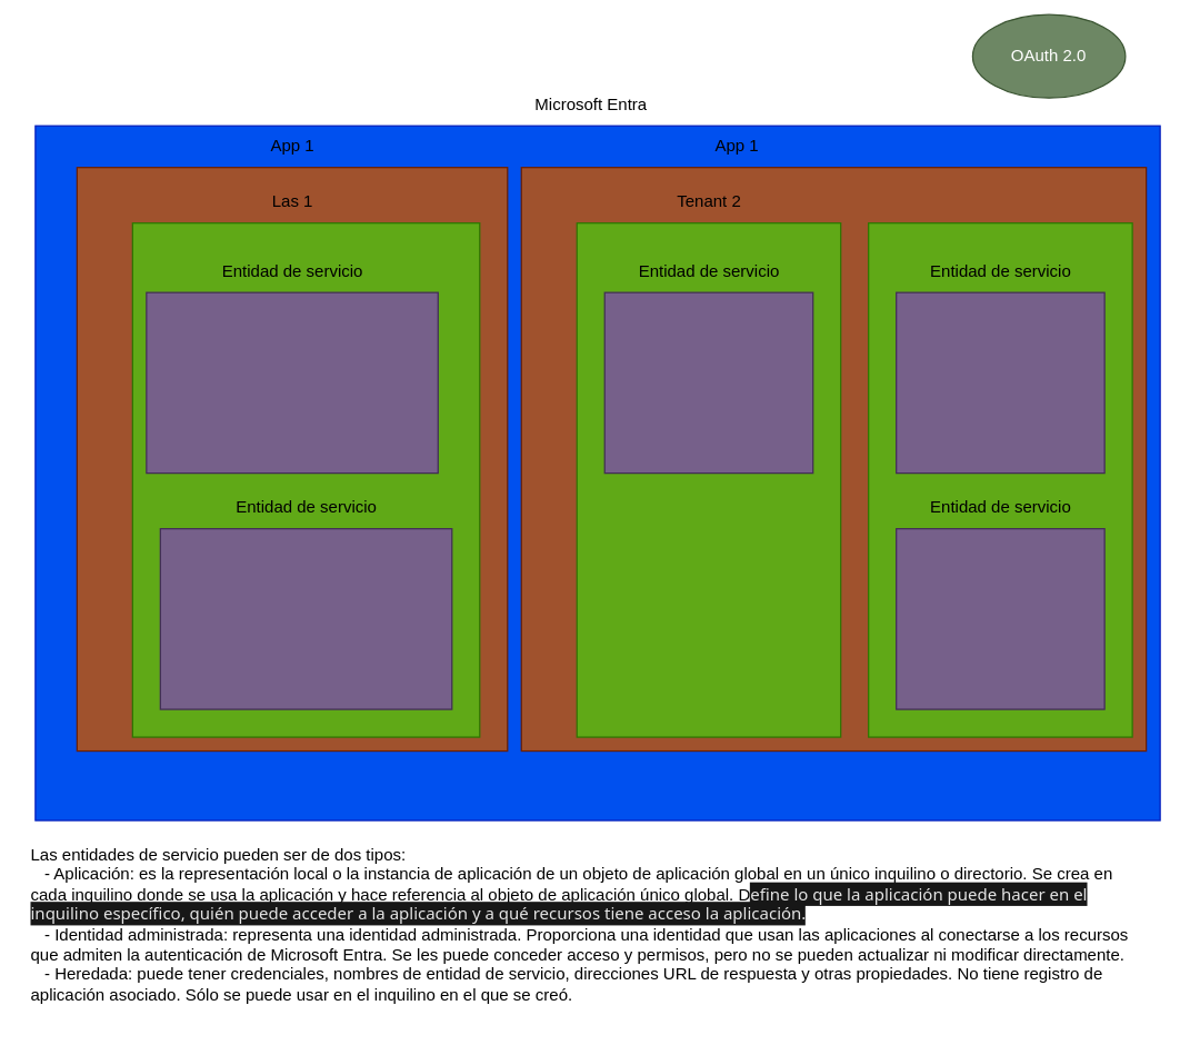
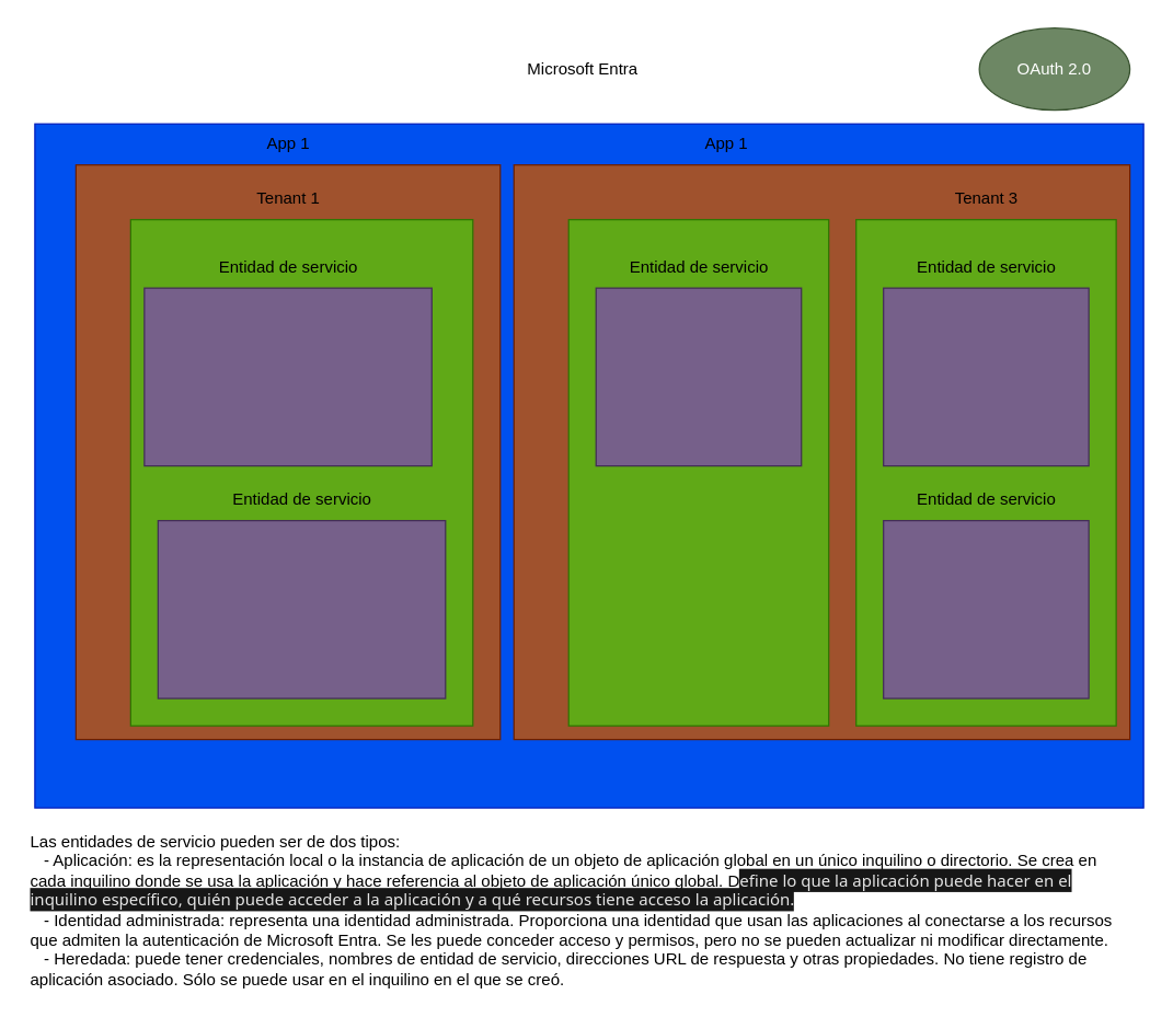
  <mxCell id="0" />
  <mxCell id="1" parent="0" />
  <mxCell id="2" value="" style="rounded=0;whiteSpace=wrap;html=1;fillColor=#0050ef;fontColor=#ffffff;strokeColor=#001DBC;" vertex="1" parent="1"><mxGeometry x="25" y="90" width="810" height="500" as="geometry" /></mxCell>
- <mxCell id="3" value="Microsoft Entra" style="text;html=1;align=center;verticalAlign=middle;resizable=0;points=[];autosize=1;strokeColor=none;fillColor=none;" vertex="1" parent="1"><mxGeometry x="375" y="60" width="100" height="30" as="geometry" /></mxCell>
+ <mxCell id="3" value="Microsoft Entra" style="text;html=1;align=center;verticalAlign=middle;resizable=0;points=[];autosize=1;strokeColor=none;fillColor=none;" vertex="1" parent="1"><mxGeometry x="375" y="35" width="100" height="30" as="geometry" /></mxCell>
  <mxCell id="4" value="Las entidades de servicio pueden ser de dos tipos:&amp;nbsp;&lt;br&gt;&lt;span style=&quot;background-color: initial;&quot;&gt;&amp;nbsp; &amp;nbsp;- Aplicación: es la representación local o la instancia de aplicación de un objeto de aplicación global en un único inquilino o directorio. Se crea en&amp;nbsp;&lt;/span&gt;&lt;br&gt;&lt;span style=&quot;background-color: initial;&quot;&gt;&lt;span style=&quot;&quot;&gt;cada inquilino donde se usa la aplicación y hace referencia al objeto de aplicación único globa&lt;/span&gt;&lt;font style=&quot;font-size: 12px;&quot;&gt;l. D&lt;/font&gt;&lt;/span&gt;&lt;span style=&quot;color: rgb(230, 230, 230); font-family: &amp;quot;Segoe UI&amp;quot;, SegoeUI, &amp;quot;Helvetica Neue&amp;quot;, Helvetica, Arial, sans-serif; background-color: rgb(23, 23, 23);&quot;&gt;&lt;font style=&quot;font-size: 12px;&quot;&gt;efine lo que la aplicación&amp;nbsp;puede hacer en&amp;nbsp;el &lt;br&gt;inquilino específico, quién puede acceder a la aplicación y a qué recursos tiene acceso la aplicación.&lt;/font&gt;&lt;/span&gt;&lt;br&gt;&lt;span style=&quot;background-color: initial;&quot;&gt;&amp;nbsp; &amp;nbsp;- Identidad administrada: representa una identidad administrada. Proporciona una identidad que usan las aplicaciones al conectarse a los recursos &lt;br&gt;que admiten la autenticación de Microsoft Entra. Se les puede conceder acceso y permisos, pero no se pueden actualizar ni modificar directamente.&lt;/span&gt;&lt;br&gt;&lt;span style=&quot;background-color: initial;&quot;&gt;&amp;nbsp; &amp;nbsp;- Heredada: puede tener credenciales, nombres de entidad de servicio, direcciones URL de respuesta y otras propiedades. No tiene registro de&amp;nbsp;&lt;br&gt;aplicación asociado. Sólo se puede usar en el inquilino en el que se creó.&lt;br&gt;&lt;/span&gt;" style="text;html=1;align=left;verticalAlign=middle;resizable=0;points=[];autosize=1;strokeColor=none;fillColor=none;" vertex="1" parent="1"><mxGeometry x="20" y="600" width="810" height="130" as="geometry" /></mxCell>
  <mxCell id="5" value="" style="rounded=0;whiteSpace=wrap;html=1;fontSize=12;fillColor=#a0522d;fontColor=#ffffff;strokeColor=#6D1F00;" vertex="1" parent="1"><mxGeometry x="55" y="120" width="310" height="420" as="geometry" /></mxCell>
  <mxCell id="6" value="" style="rounded=0;whiteSpace=wrap;html=1;fillColor=#60a917;fontColor=#ffffff;strokeColor=#2D7600;" vertex="1" parent="1"><mxGeometry x="95" y="160" width="250" height="370" as="geometry" /></mxCell>
- <mxCell id="7" value="Las 1" style="text;html=1;align=center;verticalAlign=middle;resizable=0;points=[];autosize=1;strokeColor=none;fillColor=none;" vertex="1" parent="1"><mxGeometry x="175" y="130" width="70" height="30" as="geometry" /></mxCell>
+ <mxCell id="7" value="Tenant 1" style="text;html=1;align=center;verticalAlign=middle;resizable=0;points=[];autosize=1;strokeColor=none;fillColor=none;" vertex="1" parent="1"><mxGeometry x="175" y="130" width="70" height="30" as="geometry" /></mxCell>
  <mxCell id="8" value="Entidad de servicio" style="text;html=1;align=center;verticalAlign=middle;resizable=0;points=[];autosize=1;strokeColor=none;fillColor=none;" vertex="1" parent="1"><mxGeometry x="150" y="180" width="120" height="30" as="geometry" /></mxCell>
  <mxCell id="9" value="" style="rounded=0;whiteSpace=wrap;html=1;fillColor=#76608a;fontColor=#ffffff;strokeColor=#432D57;" vertex="1" parent="1"><mxGeometry x="105" y="210" width="210" height="130" as="geometry" /></mxCell>
  <mxCell id="10" value="Entidad de servicio" style="text;html=1;align=center;verticalAlign=middle;resizable=0;points=[];autosize=1;strokeColor=none;fillColor=none;" vertex="1" parent="1"><mxGeometry x="160" y="350" width="120" height="30" as="geometry" /></mxCell>
  <mxCell id="11" value="" style="rounded=0;whiteSpace=wrap;html=1;fillColor=#76608a;fontColor=#ffffff;strokeColor=#432D57;" vertex="1" parent="1"><mxGeometry x="115" y="380" width="210" height="130" as="geometry" /></mxCell>
  <mxCell id="12" value="App 1" style="text;html=1;align=center;verticalAlign=middle;resizable=0;points=[];autosize=1;strokeColor=none;fillColor=none;" vertex="1" parent="1"><mxGeometry x="185" y="90" width="50" height="30" as="geometry" /></mxCell>
  <mxCell id="13" value="" style="rounded=0;whiteSpace=wrap;html=1;fontSize=12;fillColor=#a0522d;fontColor=#ffffff;strokeColor=#6D1F00;" vertex="1" parent="1"><mxGeometry x="375" y="120" width="450" height="420" as="geometry" /></mxCell>
  <mxCell id="14" value="" style="rounded=0;whiteSpace=wrap;html=1;fillColor=#60a917;fontColor=#ffffff;strokeColor=#2D7600;" vertex="1" parent="1"><mxGeometry x="415" y="160" width="190" height="370" as="geometry" /></mxCell>
- <mxCell id="15" value="Tenant 2" style="text;html=1;align=center;verticalAlign=middle;resizable=0;points=[];autosize=1;strokeColor=none;fillColor=none;" vertex="1" parent="1"><mxGeometry x="475" y="130" width="70" height="30" as="geometry" /></mxCell>
  <mxCell id="16" value="Entidad de servicio" style="text;html=1;align=center;verticalAlign=middle;resizable=0;points=[];autosize=1;strokeColor=none;fillColor=none;" vertex="1" parent="1"><mxGeometry x="450" y="180" width="120" height="30" as="geometry" /></mxCell>
  <mxCell id="17" value="" style="rounded=0;whiteSpace=wrap;html=1;fillColor=#76608a;fontColor=#ffffff;strokeColor=#432D57;" vertex="1" parent="1"><mxGeometry x="435" y="210" width="150" height="130" as="geometry" /></mxCell>
  <mxCell id="18" value="App 1" style="text;html=1;align=center;verticalAlign=middle;resizable=0;points=[];autosize=1;strokeColor=none;fillColor=none;" vertex="1" parent="1"><mxGeometry x="505" y="90" width="50" height="30" as="geometry" /></mxCell>
  <mxCell id="19" value="" style="rounded=0;whiteSpace=wrap;html=1;fillColor=#60a917;fontColor=#ffffff;strokeColor=#2D7600;" vertex="1" parent="1"><mxGeometry x="625" y="160" width="190" height="370" as="geometry" /></mxCell>
+ <mxCell id="20" value="Tenant 3" style="text;html=1;align=center;verticalAlign=middle;resizable=0;points=[];autosize=1;strokeColor=none;fillColor=none;" vertex="1" parent="1"><mxGeometry x="685" y="130" width="70" height="30" as="geometry" /></mxCell>
  <mxCell id="21" value="Entidad de servicio" style="text;html=1;align=center;verticalAlign=middle;resizable=0;points=[];autosize=1;strokeColor=none;fillColor=none;" vertex="1" parent="1"><mxGeometry x="660" y="180" width="120" height="30" as="geometry" /></mxCell>
  <mxCell id="22" value="" style="rounded=0;whiteSpace=wrap;html=1;fillColor=#76608a;fontColor=#ffffff;strokeColor=#432D57;" vertex="1" parent="1"><mxGeometry x="645" y="210" width="150" height="130" as="geometry" /></mxCell>
  <mxCell id="23" value="Entidad de servicio" style="text;html=1;align=center;verticalAlign=middle;resizable=0;points=[];autosize=1;strokeColor=none;fillColor=none;" vertex="1" parent="1"><mxGeometry x="660" y="350" width="120" height="30" as="geometry" /></mxCell>
  <mxCell id="24" value="" style="rounded=0;whiteSpace=wrap;html=1;fillColor=#76608a;fontColor=#ffffff;strokeColor=#432D57;" vertex="1" parent="1"><mxGeometry x="645" y="380" width="150" height="130" as="geometry" /></mxCell>
- <mxCell id="25" value="OAuth 2.0" style="ellipse;whiteSpace=wrap;html=1;fontSize=12;fillColor=#6d8764;fontColor=#ffffff;strokeColor=#3A5431;" vertex="1" parent="1"><mxGeometry x="700" y="10" width="110" height="60" as="geometry" /></mxCell>
+ <mxCell id="25" value="OAuth 2.0" style="ellipse;whiteSpace=wrap;html=1;fontSize=12;fillColor=#6d8764;fontColor=#ffffff;strokeColor=#3A5431;" vertex="1" parent="1"><mxGeometry x="715" y="20" width="110" height="60" as="geometry" /></mxCell>
